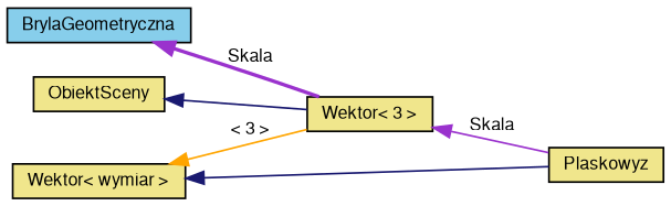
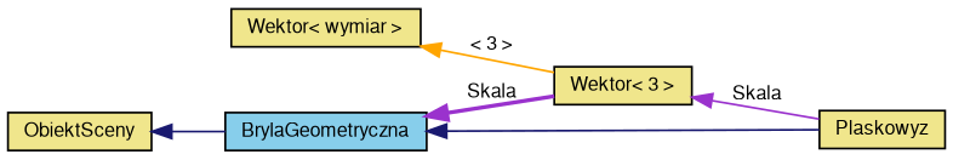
  digraph {
    rankdir=LR
    node [color=black fillcolor=khaki fontname=FreeSans fontsize=10 shape=record style=filled]
    edge [color=midnightblue dir=back fontname=FreeSans fontsize=10 labelfontname=FreeSans labelfontsize=10 style=solid]
    n1 [fontcolor=black height=0.2 label=Plaskowyz width=0.4]
    n2 [fillcolor=skyblue height=0.2 label=BrylaGeometryczna width=0.4]
    n3 [height=0.2 label="Wektor\< 3 \>" width=0.4]
    n4 [height=0.2 label=ObiektSceny width=0.4]
    n5 [height=0.2 label="Wektor\< wymiar \>" width=0.4]
-   n5 -> n1
+   n2 -> n1
    n2 -> n3 [color=darkorchid3 label=" Skala" style=bold]
    n3 -> n1 [color=darkorchid3 label=" Skala"]
-   n4 -> n3
+   n4 -> n2
    n5 -> n3 [color=orange label=" \< 3 \>"]
  }
